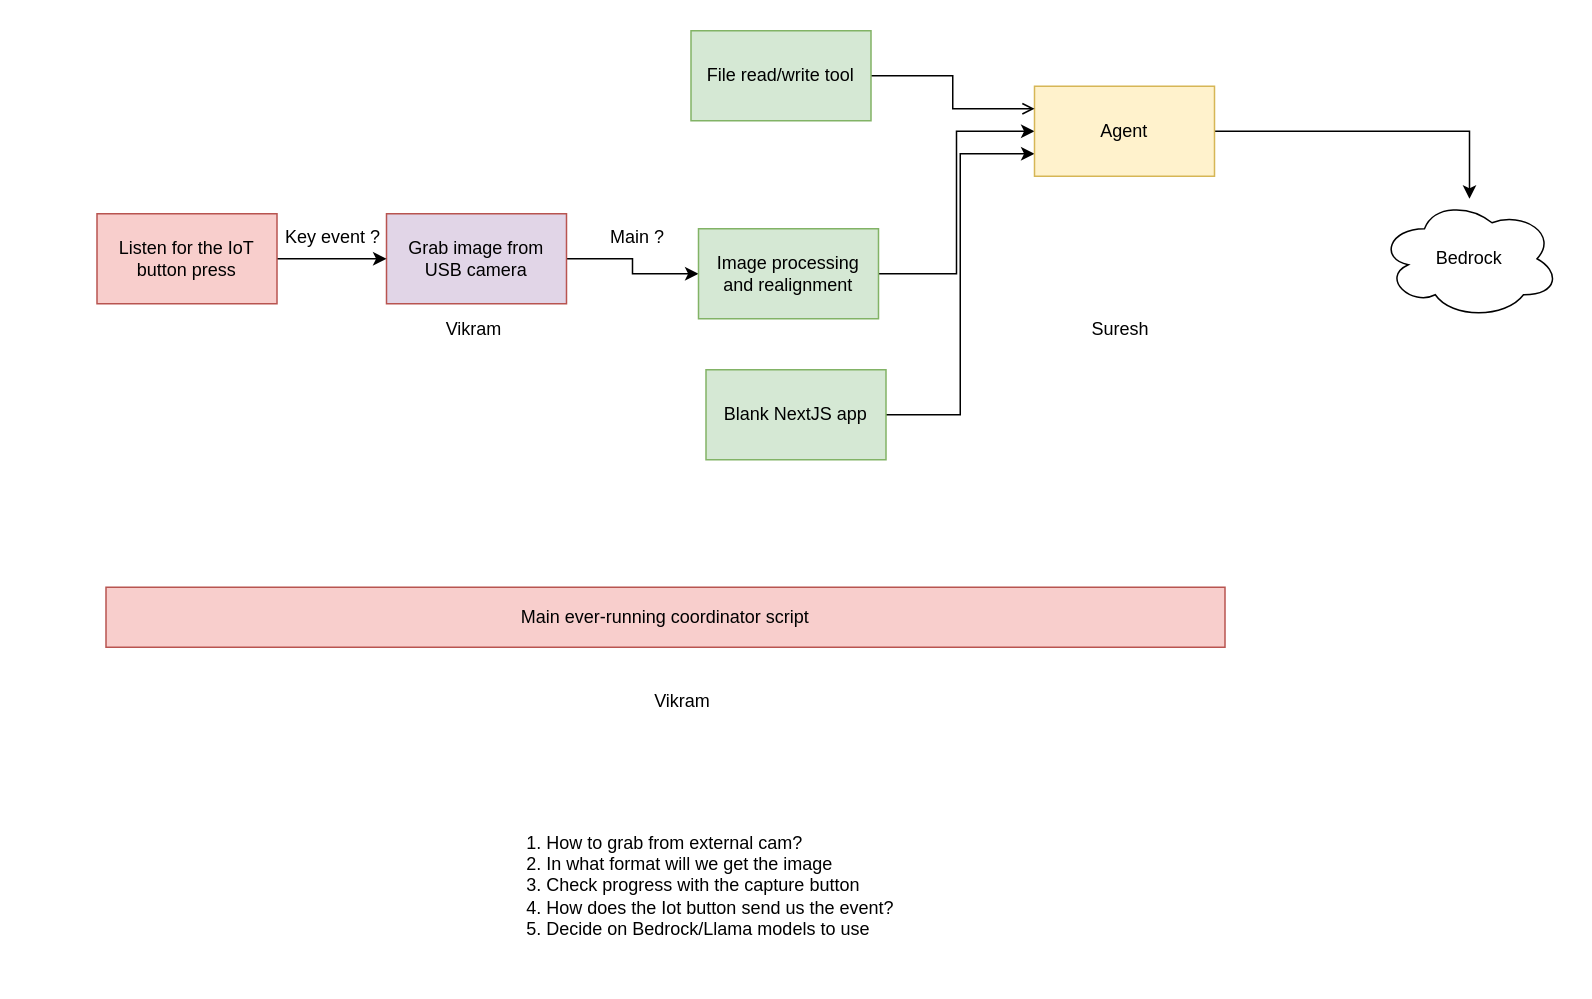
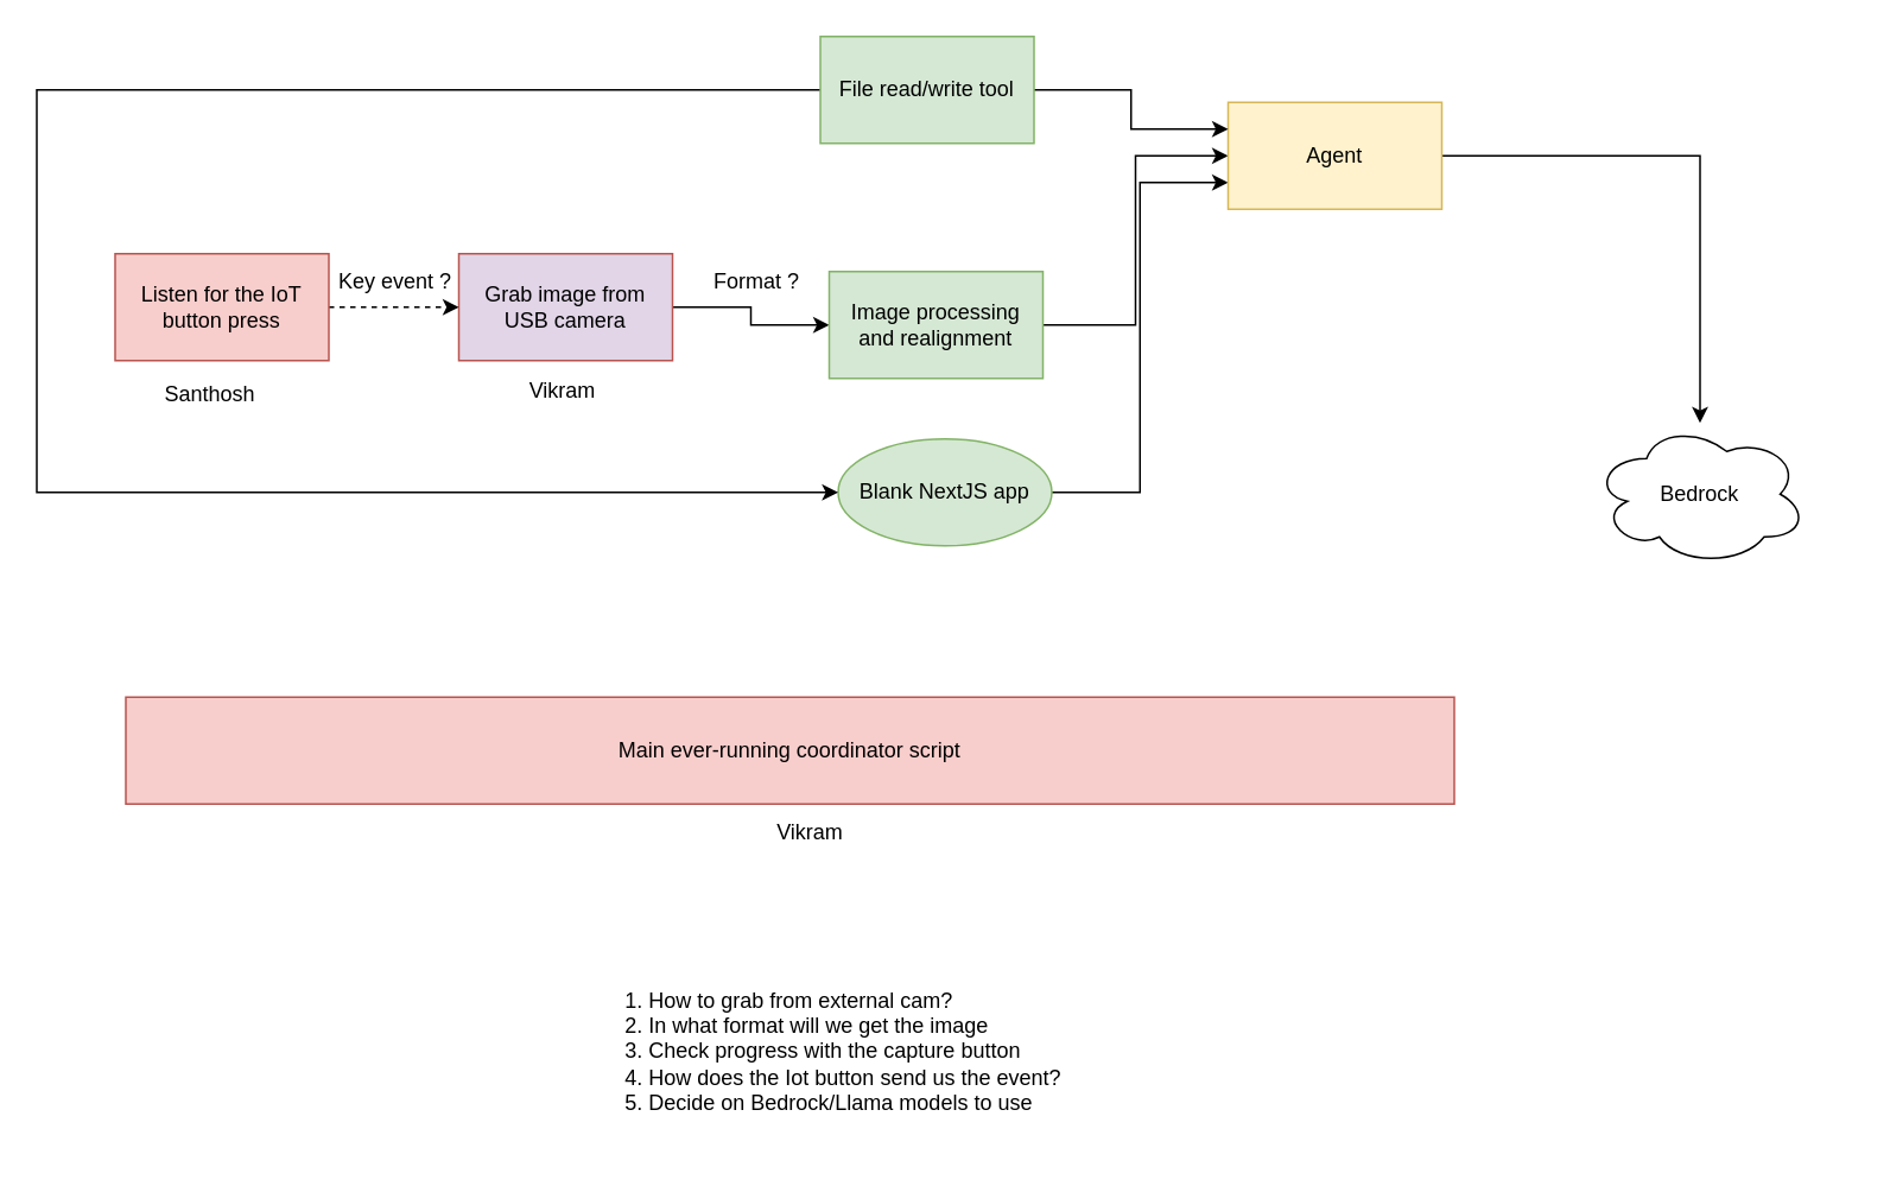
  <mxCell id="0" />
  <mxCell id="1" parent="0" />
  <mxCell id="2" style="edgeStyle=orthogonalEdgeStyle;rounded=0;orthogonalLoop=1;jettySize=auto;html=1;entryX=0;entryY=0.5;entryDx=0;entryDy=0;" edge="1" parent="1" source="3" target="6"><mxGeometry relative="1" as="geometry" /></mxCell>
  <mxCell id="3" value="Grab image from USB camera" style="rounded=0;whiteSpace=wrap;html=1;fillColor=#e1d5e7;strokeColor=#b85450;" vertex="1" parent="1"><mxGeometry x="257" y="142" width="120" height="60" as="geometry" /></mxCell>
  <mxCell id="4" value="&lt;ol&gt;&lt;li&gt;How to grab from external cam?&lt;/li&gt;&lt;li&gt;In what format will we get the image&lt;/li&gt;&lt;li&gt;Check progress with the capture button&lt;/li&gt;&lt;li&gt;How does the Iot button send us the event?&lt;/li&gt;&lt;li&gt;Decide on Bedrock/Llama models to use&lt;/li&gt;&lt;/ol&gt;" style="text;html=1;align=left;verticalAlign=middle;resizable=0;points=[];autosize=1;strokeColor=none;fillColor=none;" vertex="1" parent="1"><mxGeometry x="322" y="536" width="290" height="108" as="geometry" /></mxCell>
  <mxCell id="5" style="edgeStyle=orthogonalEdgeStyle;rounded=0;orthogonalLoop=1;jettySize=auto;html=1;entryX=0;entryY=0.5;entryDx=0;entryDy=0;" edge="1" parent="1" source="6" target="14"><mxGeometry relative="1" as="geometry" /></mxCell>
  <mxCell id="6" value="Image processing and realignment" style="rounded=0;whiteSpace=wrap;html=1;fillColor=#d5e8d4;strokeColor=#82b366;" vertex="1" parent="1"><mxGeometry x="465" y="152" width="120" height="60" as="geometry" /></mxCell>
- <mxCell id="7" value="Main ?" style="text;html=1;align=center;verticalAlign=middle;resizable=0;points=[];autosize=1;strokeColor=none;fillColor=none;" vertex="1" parent="1"><mxGeometry x="391" y="145" width="66" height="26" as="geometry" /></mxCell>
- <mxCell id="8" style="edgeStyle=orthogonalEdgeStyle;rounded=0;orthogonalLoop=1;jettySize=auto;html=1;entryX=0;entryY=0.5;entryDx=0;entryDy=0;" edge="1" parent="1" source="9" target="3"><mxGeometry relative="1" as="geometry" /></mxCell>
+ <mxCell id="7" value="Format ?" style="text;html=1;align=center;verticalAlign=middle;resizable=0;points=[];autosize=1;strokeColor=none;fillColor=none;" vertex="1" parent="1"><mxGeometry x="391" y="145" width="66" height="26" as="geometry" /></mxCell>
+ <mxCell id="8" style="edgeStyle=orthogonalEdgeStyle;rounded=0;orthogonalLoop=1;jettySize=auto;html=1;entryX=0;entryY=0.5;entryDx=0;entryDy=0;dashed=1;" edge="1" parent="1" source="9" target="3"><mxGeometry relative="1" as="geometry" /></mxCell>
  <mxCell id="9" value="Listen for the IoT button press" style="rounded=0;whiteSpace=wrap;html=1;fillColor=#f8cecc;strokeColor=#b85450;" vertex="1" parent="1"><mxGeometry x="64" y="142" width="120" height="60" as="geometry" /></mxCell>
  <mxCell id="10" value="Key event ?" style="text;html=1;align=center;verticalAlign=middle;resizable=0;points=[];autosize=1;strokeColor=none;fillColor=none;" vertex="1" parent="1"><mxGeometry x="180" y="145" width="81" height="26" as="geometry" /></mxCell>
  <mxCell id="11" style="edgeStyle=orthogonalEdgeStyle;rounded=0;orthogonalLoop=1;jettySize=auto;html=1;entryX=0;entryY=0.75;entryDx=0;entryDy=0;" edge="1" parent="1" source="12" target="14"><mxGeometry relative="1" as="geometry" /></mxCell>
- <mxCell id="12" value="Blank NextJS app" style="rounded=0;whiteSpace=wrap;html=1;fillColor=#d5e8d4;strokeColor=#82b366;" vertex="1" parent="1"><mxGeometry x="470" y="246" width="120" height="60" as="geometry" /></mxCell>
+ <mxCell id="12" value="Blank NextJS app" style="ellipse;whiteSpace=wrap;html=1;fillColor=#d5e8d4;strokeColor=#82b366;" vertex="1" parent="1"><mxGeometry x="470" y="246" width="120" height="60" as="geometry" /></mxCell>
  <mxCell id="13" style="edgeStyle=orthogonalEdgeStyle;rounded=0;orthogonalLoop=1;jettySize=auto;html=1;" edge="1" parent="1" source="14" target="18"><mxGeometry relative="1" as="geometry" /></mxCell>
  <mxCell id="14" value="Agent" style="rounded=0;whiteSpace=wrap;html=1;fillColor=#fff2cc;strokeColor=#d6b656;" vertex="1" parent="1"><mxGeometry x="689" y="57" width="120" height="60" as="geometry" /></mxCell>
- <mxCell id="15" style="edgeStyle=orthogonalEdgeStyle;rounded=0;orthogonalLoop=1;jettySize=auto;html=1;entryX=0;entryY=0.25;entryDx=0;entryDy=0;endArrow=open;" edge="1" parent="1" source="17" target="14"><mxGeometry relative="1" as="geometry" /></mxCell>
+ <mxCell id="15" style="edgeStyle=orthogonalEdgeStyle;rounded=0;orthogonalLoop=1;jettySize=auto;html=1;entryX=0;entryY=0.25;entryDx=0;entryDy=0;" edge="1" parent="1" source="17" target="14"><mxGeometry relative="1" as="geometry" /></mxCell>
+ <mxCell id="16" style="edgeStyle=orthogonalEdgeStyle;rounded=0;orthogonalLoop=1;jettySize=auto;html=1;entryX=0;entryY=0.5;entryDx=0;entryDy=0;" edge="1" parent="1" source="17" target="12"><mxGeometry relative="1" as="geometry"><Array as="points"><mxPoint x="20" y="50" /><mxPoint x="20" y="276" /></Array></mxGeometry></mxCell>
  <mxCell id="17" value="File read/write tool" style="rounded=0;whiteSpace=wrap;html=1;fillColor=#d5e8d4;strokeColor=#82b366;" vertex="1" parent="1"><mxGeometry x="460" y="20" width="120" height="60" as="geometry" /></mxCell>
- <mxCell id="18" value="Bedrock" style="ellipse;shape=cloud;whiteSpace=wrap;html=1;" vertex="1" parent="1"><mxGeometry x="919" y="132" width="120" height="80" as="geometry" /></mxCell>
- <mxCell id="19" value="Main ever-running coordinator script" style="rounded=0;whiteSpace=wrap;html=1;fillColor=#f8cecc;strokeColor=#b85450;" vertex="1" parent="1"><mxGeometry x="70" y="391" width="746" height="40" as="geometry" /></mxCell>
- <mxCell id="20" value="Suresh" style="text;html=1;align=center;verticalAlign=middle;resizable=0;points=[];autosize=1;strokeColor=none;fillColor=none;" vertex="1" parent="1"><mxGeometry x="718" y="206" width="56" height="26" as="geometry" /></mxCell>
+ <mxCell id="18" value="Bedrock" style="ellipse;shape=cloud;whiteSpace=wrap;html=1;" vertex="1" parent="1"><mxGeometry x="894" y="237" width="120" height="80" as="geometry" /></mxCell>
+ <mxCell id="19" value="Main ever-running coordinator script" style="rounded=0;whiteSpace=wrap;html=1;fillColor=#f8cecc;strokeColor=#b85450;" vertex="1" parent="1"><mxGeometry x="70" y="391" width="746" height="60" as="geometry" /></mxCell>
  <mxCell id="21" value="Vikram" style="text;html=1;align=center;verticalAlign=middle;resizable=0;points=[];autosize=1;strokeColor=none;fillColor=none;" vertex="1" parent="1"><mxGeometry x="287" y="206" width="55" height="26" as="geometry" /></mxCell>
  <mxCell id="22" value="Vikram" style="text;html=1;align=center;verticalAlign=middle;resizable=0;points=[];autosize=1;strokeColor=none;fillColor=none;" vertex="1" parent="1"><mxGeometry x="426" y="454" width="55" height="26" as="geometry" /></mxCell>
+ <mxCell id="23" value="Santhosh" style="text;html=1;align=center;verticalAlign=middle;resizable=0;points=[];autosize=1;strokeColor=none;fillColor=none;" vertex="1" parent="1"><mxGeometry x="82" y="208" width="69" height="26" as="geometry" /></mxCell>
